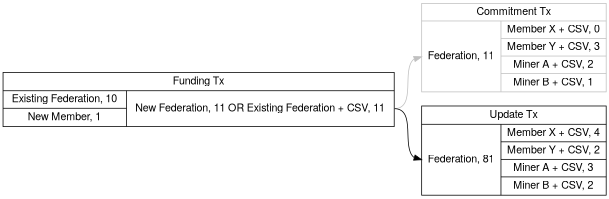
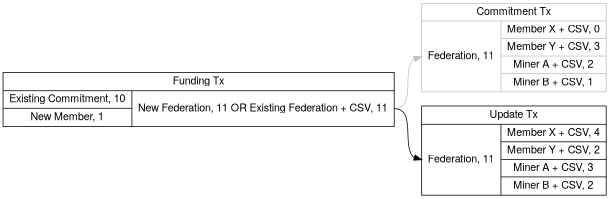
  digraph {
    fontname="Helvetica,Arial,sans-serif"
    rankdir=LR
    node [fontname="Helvetica,Arial,sans-serif" shape=record]
    edge [fontname="Helvetica,Arial,sans-serif" headport=i tailport=o]
-   n1 [label="Funding Tx | {{Existing Federation, 10 | New Member, 1} | <o> New Federation, 11 OR Existing Federation + CSV, 11}"]
+   n1 [label="Funding Tx | {{Existing Commitment, 10 | New Member, 1} | <o> New Federation, 11 OR Existing Federation + CSV, 11}"]
    n2 [color=grey label="Commitment Tx | {{ <i> Federation, 11} | {Member X + CSV, 0 | Member Y + CSV, 3 | Miner A + CSV, 2 | Miner B + CSV, 1}}"]
-   n3 [label="Update Tx | {{ <i> Federation, 81} | {Member X + CSV, 4 | Member Y + CSV, 2 | Miner A + CSV, 3 | Miner B + CSV, 2}}"]
+   n3 [label="Update Tx | {{ <i> Federation, 11} | {Member X + CSV, 4 | Member Y + CSV, 2 | Miner A + CSV, 3 | Miner B + CSV, 2}}"]
    n1 -> n2 [color=grey]
    n1 -> n3
  }
